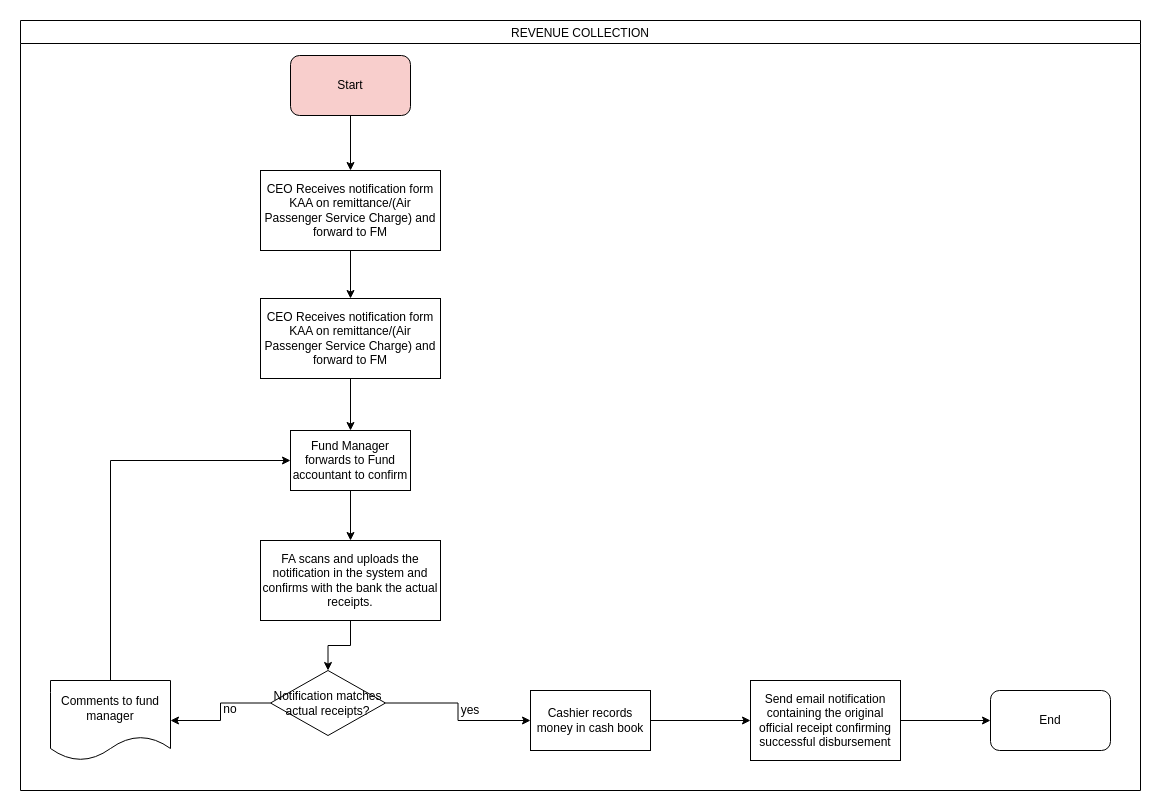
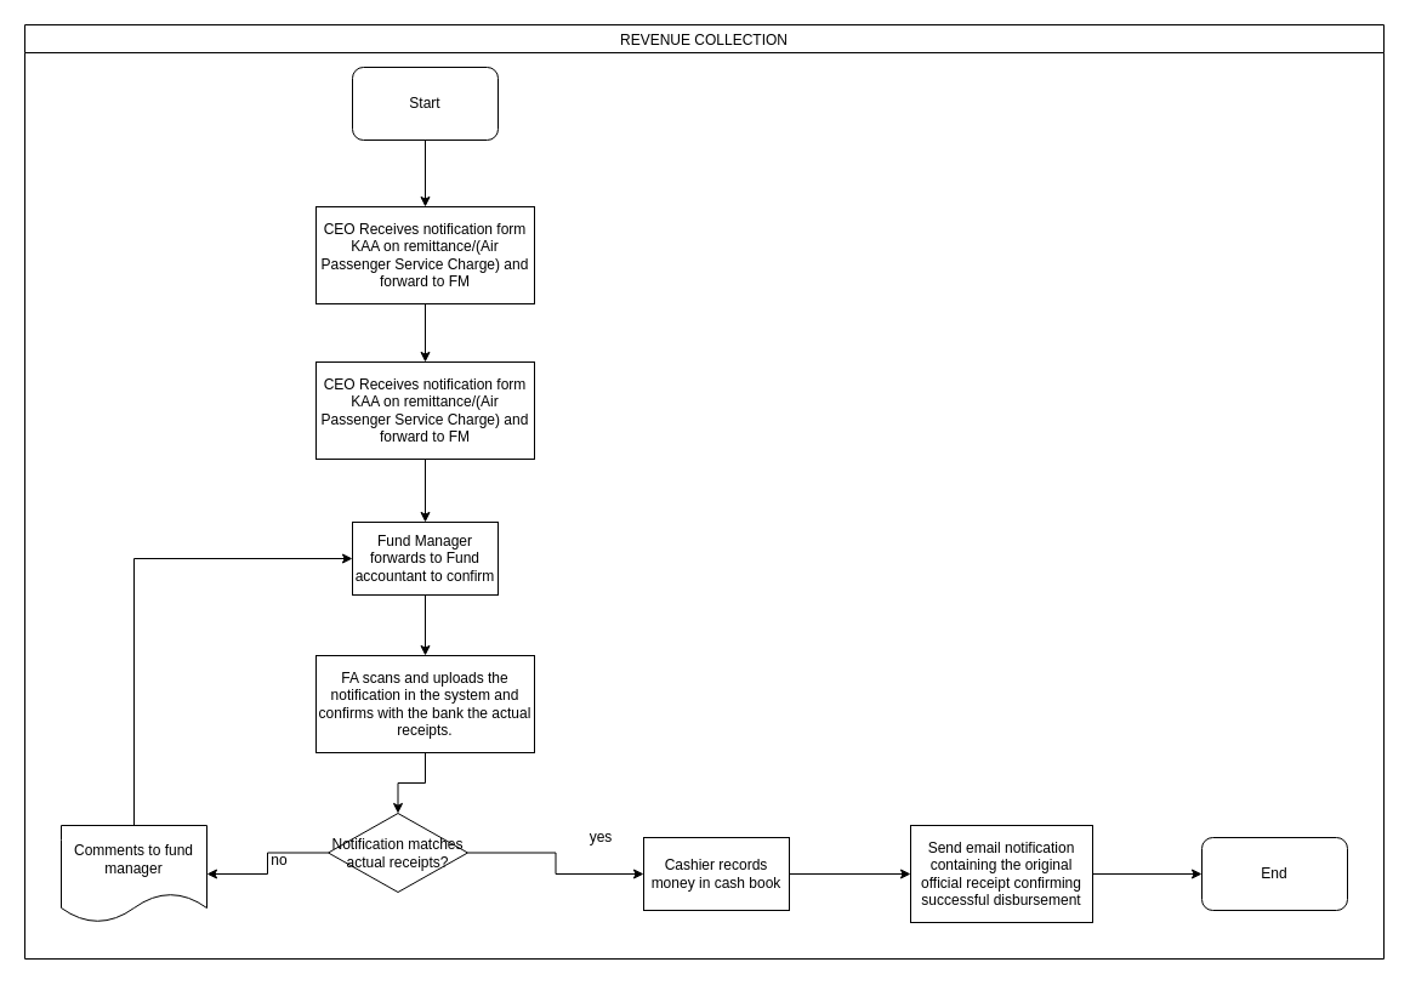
  <mxCell id="0" />
  <mxCell id="1" parent="0" />
  <mxCell id="2" value="REVENUE COLLECTION" style="swimlane;fontStyle=0" parent="1" vertex="1"><mxGeometry x="20" y="20" width="1120" height="770" as="geometry" /></mxCell>
- <mxCell id="3" value="Start" style="rounded=1;whiteSpace=wrap;html=1;fillColor=#f8cecc;" parent="2" vertex="1"><mxGeometry x="270" y="35" width="120" height="60" as="geometry" /></mxCell>
+ <mxCell id="3" value="Start" style="rounded=1;whiteSpace=wrap;html=1;" parent="2" vertex="1"><mxGeometry x="270" y="35" width="120" height="60" as="geometry" /></mxCell>
  <mxCell id="4" value="" style="edgeStyle=orthogonalEdgeStyle;rounded=0;orthogonalLoop=1;jettySize=auto;html=1;" edge="1" parent="2" source="5" target="24"><mxGeometry relative="1" as="geometry" /></mxCell>
  <mxCell id="5" value="CEO Receives notification form KAA on remittance/(Air Passenger Service Charge) and forward to FM" style="rounded=0;whiteSpace=wrap;html=1;" parent="2" vertex="1"><mxGeometry x="240" y="150" width="180" height="80" as="geometry" /></mxCell>
  <mxCell id="6" value="" style="edgeStyle=orthogonalEdgeStyle;rounded=0;orthogonalLoop=1;jettySize=auto;html=1;entryX=0.5;entryY=0;entryDx=0;entryDy=0;" parent="2" source="3" target="5" edge="1"><mxGeometry relative="1" as="geometry"><mxPoint x="330" y="175" as="targetPoint" /></mxGeometry></mxCell>
  <mxCell id="7" value="Fund Manager forwards to Fund accountant to confirm" style="whiteSpace=wrap;html=1;rounded=0;" parent="2" vertex="1"><mxGeometry x="270" y="410" width="120" height="60" as="geometry" /></mxCell>
  <mxCell id="8" value="&lt;div&gt;Notification matches&lt;/div&gt;&lt;div&gt;actual receipts?&lt;/div&gt;" style="rhombus;whiteSpace=wrap;html=1;rounded=0;" parent="2" vertex="1"><mxGeometry x="250" y="650" width="115" height="65" as="geometry" /></mxCell>
  <mxCell id="9" value="&lt;span lang=&quot;EN-GB&quot;&gt;Send email notification containing the original official receipt confirming successful disbursement&lt;/span&gt;" style="whiteSpace=wrap;html=1;rounded=0;" parent="2" vertex="1"><mxGeometry x="730" y="660" width="150" height="80" as="geometry" /></mxCell>
  <mxCell id="10" value="" style="edgeStyle=orthogonalEdgeStyle;rounded=0;orthogonalLoop=1;jettySize=auto;html=1;" parent="2" source="11" target="8" edge="1"><mxGeometry relative="1" as="geometry" /></mxCell>
  <mxCell id="11" value="&lt;span lang=&quot;EN-GB&quot;&gt;FA scans and uploads the notification in the system and confirms with the bank the actual receipts.&lt;br&gt;&lt;/span&gt;" style="whiteSpace=wrap;html=1;rounded=0;" parent="2" vertex="1"><mxGeometry x="240" y="520" width="180" height="80" as="geometry" /></mxCell>
  <mxCell id="12" value="" style="edgeStyle=orthogonalEdgeStyle;rounded=0;orthogonalLoop=1;jettySize=auto;html=1;" parent="2" source="7" target="11" edge="1"><mxGeometry relative="1" as="geometry" /></mxCell>
  <mxCell id="13" value="" style="edgeStyle=orthogonalEdgeStyle;rounded=0;orthogonalLoop=1;jettySize=auto;html=1;" parent="2" source="14" target="9" edge="1"><mxGeometry relative="1" as="geometry" /></mxCell>
  <mxCell id="14" value="Cashier records money in cash book" style="rounded=0;whiteSpace=wrap;html=1;" parent="2" vertex="1"><mxGeometry x="510" y="670" width="120" height="60" as="geometry" /></mxCell>
  <mxCell id="15" value="" style="edgeStyle=orthogonalEdgeStyle;rounded=0;orthogonalLoop=1;jettySize=auto;html=1;" parent="2" source="8" target="14" edge="1"><mxGeometry relative="1" as="geometry" /></mxCell>
- <mxCell id="16" value="yes" style="text;html=1;strokeColor=none;fillColor=none;align=center;verticalAlign=middle;whiteSpace=wrap;rounded=0;" parent="2" vertex="1"><mxGeometry x="430" y="680" width="40" height="20" as="geometry" /></mxCell>
+ <mxCell id="16" value="yes" style="text;html=1;strokeColor=none;fillColor=none;align=center;verticalAlign=middle;whiteSpace=wrap;rounded=0;" parent="2" vertex="1"><mxGeometry x="455" y="660" width="40" height="20" as="geometry" /></mxCell>
  <mxCell id="17" value="Comments to fund manager" style="shape=document;whiteSpace=wrap;html=1;boundedLbl=1;rounded=0;" parent="2" vertex="1"><mxGeometry x="30" y="660" width="120" height="80" as="geometry" /></mxCell>
  <mxCell id="18" value="" style="edgeStyle=orthogonalEdgeStyle;rounded=0;orthogonalLoop=1;jettySize=auto;html=1;" parent="2" source="8" target="17" edge="1"><mxGeometry relative="1" as="geometry" /></mxCell>
  <mxCell id="19" value="no" style="text;html=1;strokeColor=none;fillColor=none;align=center;verticalAlign=middle;whiteSpace=wrap;rounded=0;" parent="2" vertex="1"><mxGeometry x="190" y="679" width="40" height="20" as="geometry" /></mxCell>
  <mxCell id="20" value="" style="edgeStyle=orthogonalEdgeStyle;rounded=0;orthogonalLoop=1;jettySize=auto;html=1;entryX=0;entryY=0.5;entryDx=0;entryDy=0;" parent="2" source="17" target="7" edge="1"><mxGeometry relative="1" as="geometry"><mxPoint x="90" y="505" as="targetPoint" /><Array as="points"><mxPoint x="90" y="440" /></Array></mxGeometry></mxCell>
  <mxCell id="21" value="End" style="rounded=1;whiteSpace=wrap;html=1;" parent="2" vertex="1"><mxGeometry x="970" y="670" width="120" height="60" as="geometry" /></mxCell>
  <mxCell id="22" value="" style="edgeStyle=orthogonalEdgeStyle;rounded=0;orthogonalLoop=1;jettySize=auto;html=1;entryX=0;entryY=0.5;entryDx=0;entryDy=0;" parent="2" source="9" target="21" edge="1"><mxGeometry relative="1" as="geometry"><mxPoint x="975" y="700" as="targetPoint" /></mxGeometry></mxCell>
  <mxCell id="23" value="" style="edgeStyle=orthogonalEdgeStyle;rounded=0;orthogonalLoop=1;jettySize=auto;html=1;" edge="1" parent="2" source="24" target="7"><mxGeometry relative="1" as="geometry" /></mxCell>
  <mxCell id="24" value="CEO Receives notification form KAA on remittance/(Air Passenger Service Charge) and forward to FM" style="rounded=0;whiteSpace=wrap;html=1;" vertex="1" parent="2"><mxGeometry x="240" y="278" width="180" height="80" as="geometry" /></mxCell>
